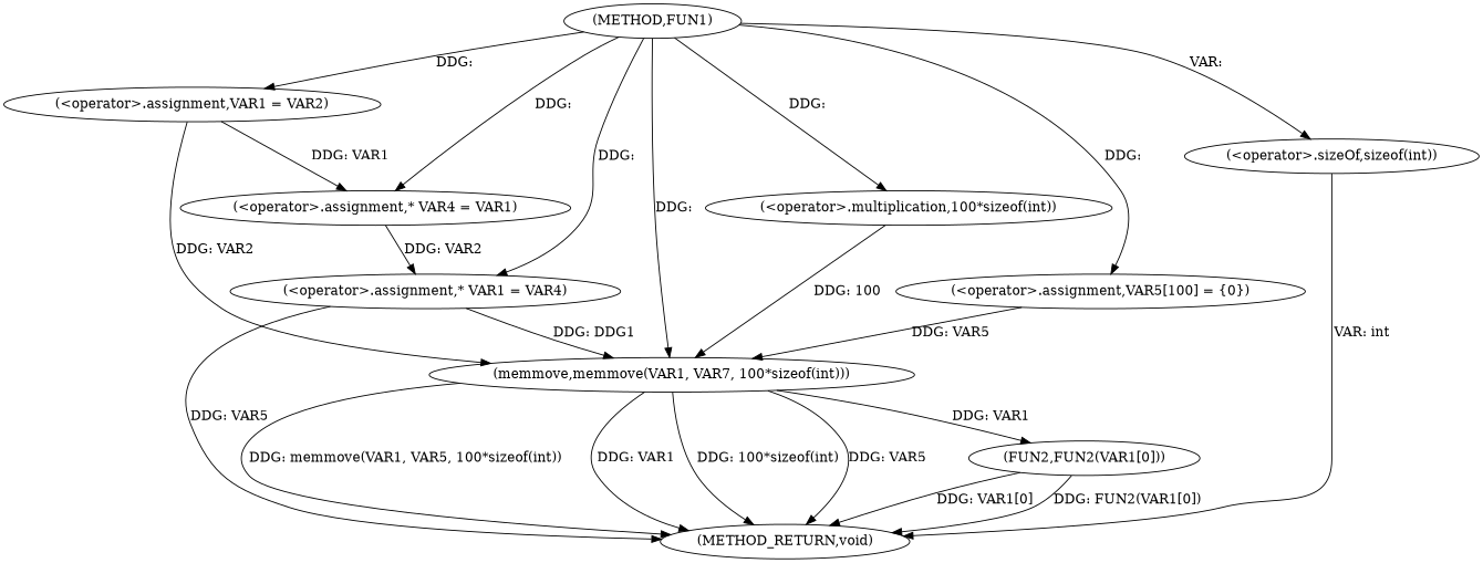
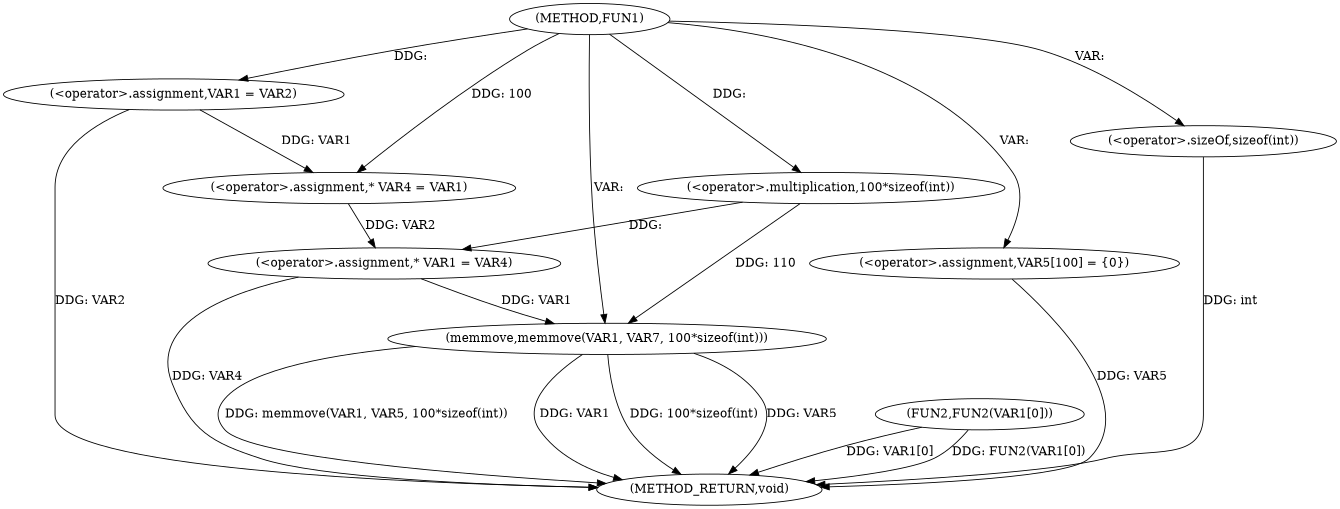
  digraph {
    n1 [label="(METHOD,FUN1)"]
    n2 [label="(<operator>.assignment,VAR1 = VAR2)"]
    n3 [label="(<operator>.assignment,* VAR4 = VAR1)"]
    n4 [label="(<operator>.assignment,* VAR1 = VAR4)"]
    n5 [label="(<operator>.assignment,VAR5[100] = {0})"]
    n6 [label="(memmove,memmove(VAR1, VAR7, 100*sizeof(int)))"]
    n7 [label="(<operator>.multiplication,100*sizeof(int))"]
    n8 [label="(<operator>.sizeOf,sizeof(int))"]
    n9 [label="(METHOD_RETURN,void)"]
    n10 [label="(FUN2,FUN2(VAR1[0]))"]
    n1 -> n2 [label="DDG: "]
-   n1 -> n3 [label="DDG: "]
-   n1 -> n4 [label="DDG: "]
-   n1 -> n5 [label="DDG: "]
-   n1 -> n6 [label="DDG: "]
+   n1 -> n3 [label="DDG: 100"]
+   n7 -> n4 [label="DDG: "]
+   n1 -> n5 [label="VAR: "]
+   n1 -> n6 [label="VAR: "]
    n1 -> n7 [label="DDG: "]
    n1 -> n8 [label="VAR: "]
    n2 -> n3 [label="DDG: VAR1"]
-   n2 -> n6 [label="DDG: VAR2"]
+   n2 -> n9 [label="DDG: VAR2"]
    n3 -> n4 [label="DDG: VAR2"]
-   n4 -> n6 [label="DDG: DDG1"]
-   n4 -> n9 [label="DDG: VAR5"]
-   n5 -> n6 [label="DDG: VAR5"]
+   n4 -> n6 [label="DDG: VAR1"]
+   n4 -> n9 [label="DDG: VAR4"]
+   n5 -> n9 [label="DDG: VAR5"]
    n6 -> n9 [label="DDG: VAR5"]
    n6 -> n9 [label="DDG: memmove(VAR1, VAR5, 100*sizeof(int))"]
    n6 -> n9 [label="DDG: VAR1"]
    n6 -> n9 [label="DDG: 100*sizeof(int)"]
-   n6 -> n10 [label="DDG: VAR1"]
-   n7 -> n6 [label="DDG: 100"]
-   n8 -> n9 [label="VAR: int"]
+   n7 -> n6 [label="DDG: 110"]
+   n8 -> n9 [label="DDG: int"]
    n10 -> n9 [label="DDG: VAR1[0]"]
    n10 -> n9 [label="DDG: FUN2(VAR1[0])"]
  }
